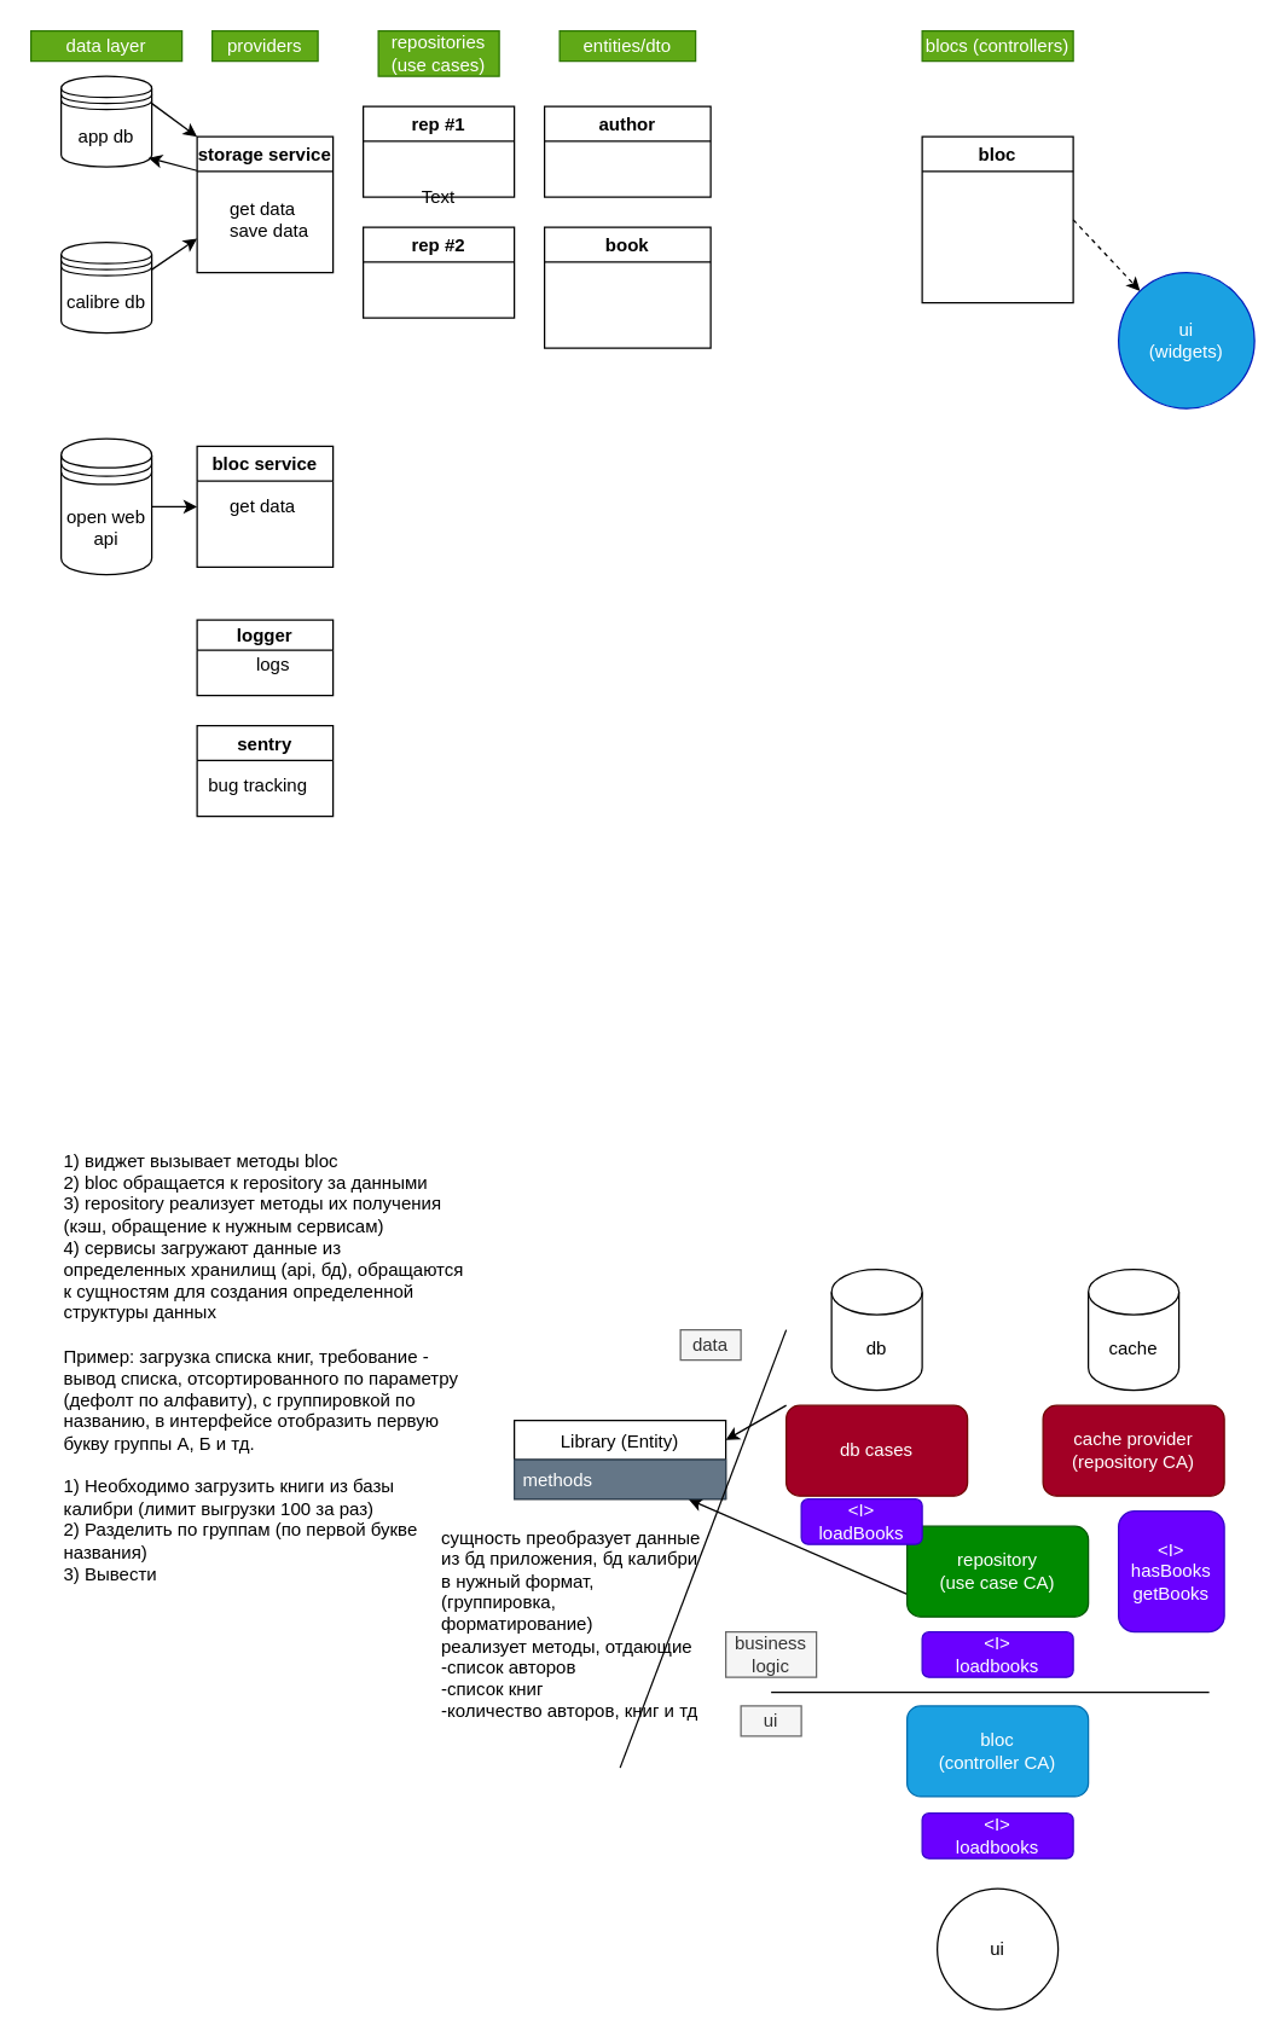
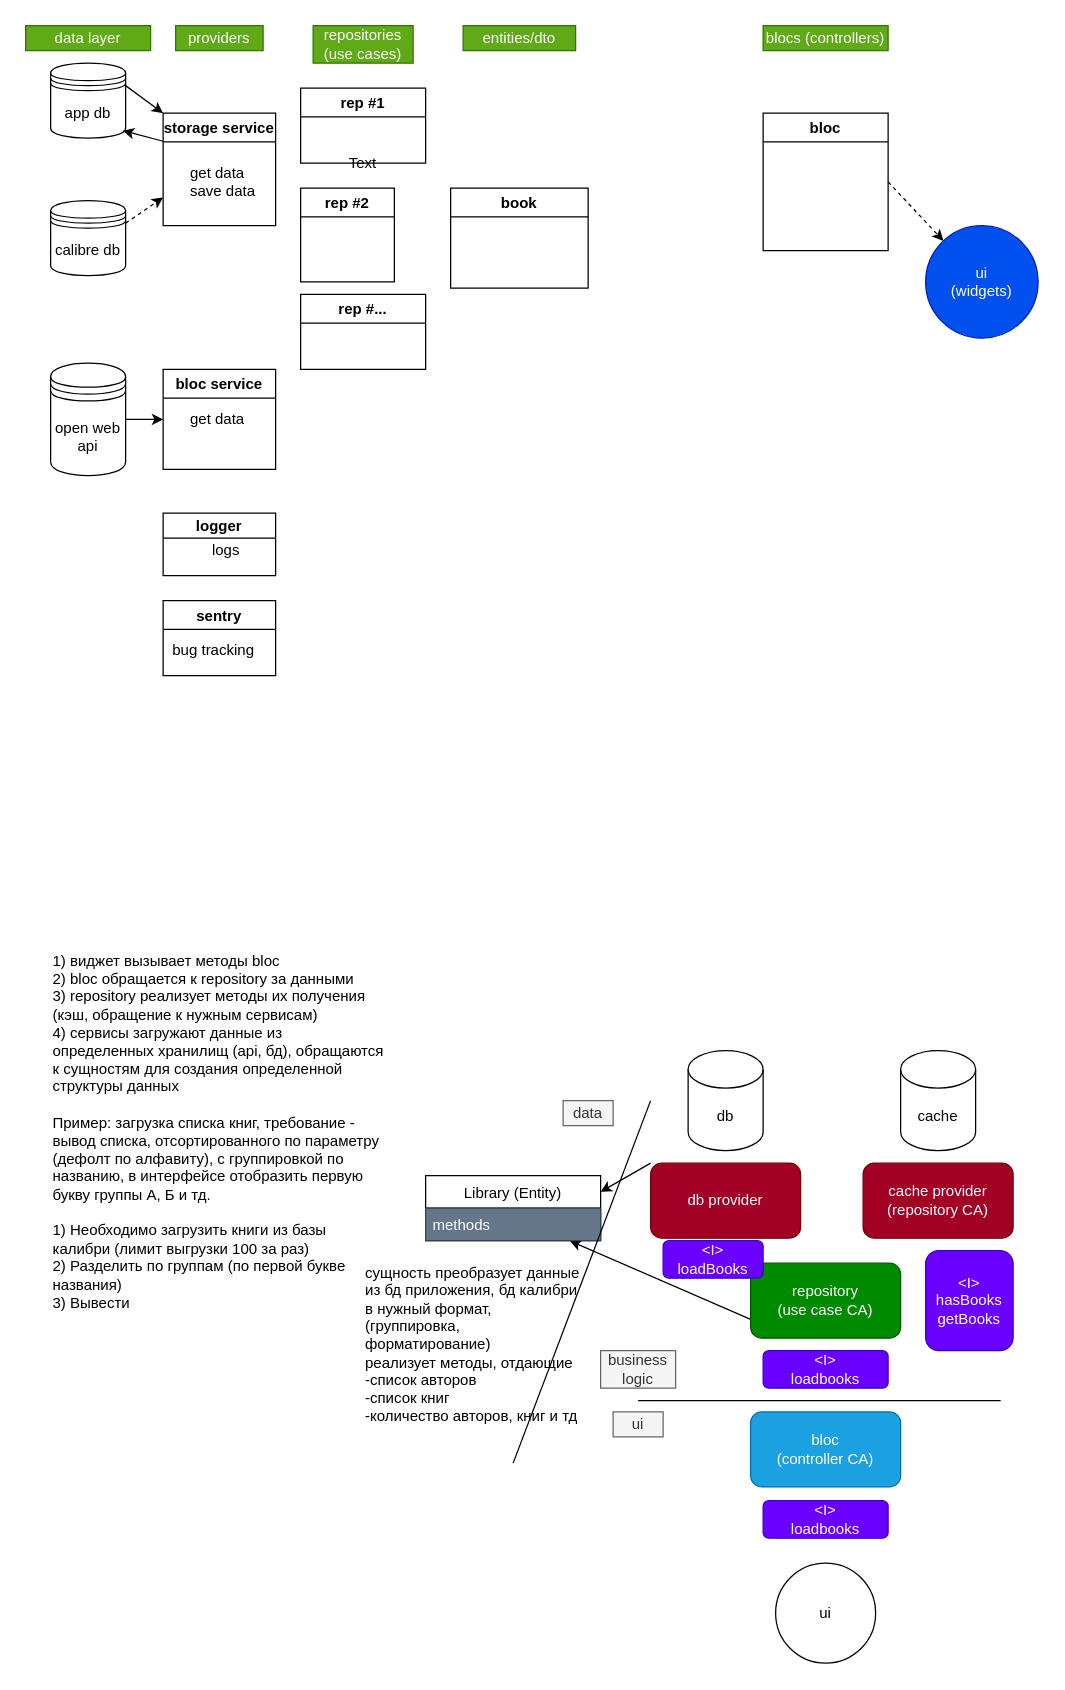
  <mxCell id="0" />
  <mxCell id="1" parent="0" />
  <mxCell id="2" style="edgeStyle=none;rounded=0;orthogonalLoop=1;jettySize=auto;html=1;exitX=1;exitY=0.3;exitDx=0;exitDy=0;entryX=0;entryY=0;entryDx=0;entryDy=0;" edge="1" parent="1" source="3" target="7"><mxGeometry relative="1" as="geometry" /></mxCell>
  <mxCell id="3" value="app db" style="shape=datastore;whiteSpace=wrap;html=1;" vertex="1" parent="1"><mxGeometry x="40" y="50" width="60" height="60" as="geometry" /></mxCell>
- <mxCell id="4" style="edgeStyle=none;rounded=0;orthogonalLoop=1;jettySize=auto;html=1;exitX=1;exitY=0.3;exitDx=0;exitDy=0;entryX=0;entryY=0.75;entryDx=0;entryDy=0;" edge="1" parent="1" source="5" target="7"><mxGeometry relative="1" as="geometry" /></mxCell>
+ <mxCell id="4" style="edgeStyle=none;rounded=0;orthogonalLoop=1;jettySize=auto;html=1;exitX=1;exitY=0.3;exitDx=0;exitDy=0;entryX=0;entryY=0.75;entryDx=0;entryDy=0;dashed=1;" edge="1" parent="1" source="5" target="7"><mxGeometry relative="1" as="geometry" /></mxCell>
  <mxCell id="5" value="calibre db&lt;br&gt;" style="shape=datastore;whiteSpace=wrap;html=1;" vertex="1" parent="1"><mxGeometry x="40" y="160" width="60" height="60" as="geometry" /></mxCell>
  <mxCell id="6" style="edgeStyle=none;rounded=0;orthogonalLoop=1;jettySize=auto;html=1;exitX=0;exitY=0.25;exitDx=0;exitDy=0;entryX=0.964;entryY=0.9;entryDx=0;entryDy=0;entryPerimeter=0;" edge="1" parent="1" source="7" target="3"><mxGeometry relative="1" as="geometry" /></mxCell>
  <mxCell id="7" value="storage service" style="swimlane;" vertex="1" parent="1"><mxGeometry x="130" y="90" width="90" height="90" as="geometry" /></mxCell>
  <mxCell id="8" value="get data&lt;br&gt;save data" style="text;html=1;align=left;verticalAlign=middle;resizable=0;points=[];autosize=1;" vertex="1" parent="7"><mxGeometry x="20" y="40" width="70" height="30" as="geometry" /></mxCell>
  <mxCell id="9" value="" style="edgeStyle=none;rounded=0;orthogonalLoop=1;jettySize=auto;html=1;" edge="1" parent="1" source="10"><mxGeometry relative="1" as="geometry"><mxPoint x="130" y="335" as="targetPoint" /></mxGeometry></mxCell>
  <mxCell id="10" value="open web&lt;br&gt;api" style="shape=datastore;whiteSpace=wrap;html=1;" vertex="1" parent="1"><mxGeometry x="40" y="290" width="60" height="90" as="geometry" /></mxCell>
  <mxCell id="11" value="bloc service" style="swimlane;" vertex="1" parent="1"><mxGeometry x="130" y="295" width="90" height="80" as="geometry" /></mxCell>
  <mxCell id="12" value="get data" style="text;html=1;align=left;verticalAlign=middle;resizable=0;points=[];autosize=1;" vertex="1" parent="11"><mxGeometry x="20" y="30" width="60" height="20" as="geometry" /></mxCell>
  <mxCell id="13" value="logger" style="swimlane;startSize=20;" vertex="1" parent="1"><mxGeometry x="130" y="410" width="90" height="50" as="geometry" /></mxCell>
  <mxCell id="14" value="sentry" style="swimlane;" vertex="1" parent="1"><mxGeometry x="130" y="480" width="90" height="60" as="geometry" /></mxCell>
  <mxCell id="15" value="bug tracking" style="text;html=1;align=center;verticalAlign=middle;resizable=0;points=[];autosize=1;" vertex="1" parent="1"><mxGeometry x="130" y="510" width="80" height="20" as="geometry" /></mxCell>
  <mxCell id="16" value="logs" style="text;html=1;align=center;verticalAlign=middle;resizable=0;points=[];autosize=1;" vertex="1" parent="1"><mxGeometry x="160" y="430" width="40" height="20" as="geometry" /></mxCell>
  <mxCell id="17" value="data layer" style="text;html=1;strokeColor=#2D7600;fillColor=#60a917;align=center;verticalAlign=middle;whiteSpace=wrap;rounded=0;fontColor=#ffffff;" vertex="1" parent="1"><mxGeometry x="20" width="100" height="20" as="geometry" y="20" /></mxCell>
  <mxCell id="18" value="providers" style="text;html=1;strokeColor=#2D7600;fillColor=#60a917;align=center;verticalAlign=middle;whiteSpace=wrap;rounded=0;fontColor=#ffffff;" vertex="1" parent="1"><mxGeometry x="140" width="70" height="20" as="geometry" y="20" /></mxCell>
  <mxCell id="19" style="edgeStyle=none;rounded=0;orthogonalLoop=1;jettySize=auto;html=1;exitX=1;exitY=0.5;exitDx=0;exitDy=0;dashed=1;" edge="1" parent="1" source="30" target="20"><mxGeometry relative="1" as="geometry"><mxPoint x="710" y="180" as="targetPoint" /></mxGeometry></mxCell>
- <mxCell id="20" value="ui&lt;br&gt;(widgets)" style="ellipse;whiteSpace=wrap;html=1;aspect=fixed;fillColor=#1ba1e2;strokeColor=#001DBC;fontColor=#ffffff;" vertex="1" parent="1"><mxGeometry x="740" y="180" width="90" height="90" as="geometry" /></mxCell>
+ <mxCell id="20" value="ui&lt;br&gt;(widgets)" style="ellipse;whiteSpace=wrap;html=1;aspect=fixed;fillColor=#0050ef;strokeColor=#001DBC;fontColor=#ffffff;" vertex="1" parent="1"><mxGeometry x="740" y="180" width="90" height="90" as="geometry" /></mxCell>
  <mxCell id="21" value="rep #1" style="swimlane;" vertex="1" parent="1"><mxGeometry x="240" y="70" width="100" height="60" as="geometry" /></mxCell>
- <mxCell id="22" value="rep #2" style="swimlane;" vertex="1" parent="1"><mxGeometry x="240" y="150" width="100" height="60" as="geometry" /></mxCell>
+ <mxCell id="22" value="rep #2" style="swimlane;" vertex="1" parent="1"><mxGeometry x="240" y="150" width="75" height="75" as="geometry" /></mxCell>
+ <mxCell id="23" value="rep #..." style="swimlane;" vertex="1" parent="1"><mxGeometry x="240" y="235" width="100" height="60" as="geometry" /></mxCell>
  <mxCell id="24" value="Text" style="text;html=1;strokeColor=none;fillColor=none;align=center;verticalAlign=middle;whiteSpace=wrap;rounded=0;" vertex="1" parent="1"><mxGeometry x="270" y="120" width="40" height="20" as="geometry" /></mxCell>
  <mxCell id="25" value="repositories (use cases)" style="text;html=1;strokeColor=#2D7600;fillColor=#60a917;align=center;verticalAlign=middle;whiteSpace=wrap;rounded=0;fontColor=#ffffff;" vertex="1" parent="1"><mxGeometry x="250" width="80" height="30" as="geometry" y="20" /></mxCell>
- <mxCell id="26" value="author" style="swimlane;" vertex="1" parent="1"><mxGeometry x="360" y="70" width="110" height="60" as="geometry" /></mxCell>
  <mxCell id="27" value="entities/dto" style="text;html=1;strokeColor=#2D7600;fillColor=#60a917;align=center;verticalAlign=middle;whiteSpace=wrap;rounded=0;fontColor=#ffffff;" vertex="1" parent="1"><mxGeometry x="370" width="90" height="20" as="geometry" y="20" /></mxCell>
  <mxCell id="28" value="book" style="swimlane;" vertex="1" parent="1"><mxGeometry x="360" y="150" width="110" height="80" as="geometry" /></mxCell>
  <mxCell id="29" value="blocs (controllers)" style="text;html=1;strokeColor=#2D7600;fillColor=#60a917;align=center;verticalAlign=middle;whiteSpace=wrap;rounded=0;fontColor=#ffffff;" vertex="1" parent="1"><mxGeometry x="610" width="100" height="20" as="geometry" y="20" /></mxCell>
  <mxCell id="30" value="bloc" style="swimlane;" vertex="1" parent="1"><mxGeometry x="610" y="90" width="100" height="110" as="geometry" /></mxCell>
  <mxCell id="31" style="edgeStyle=none;rounded=0;orthogonalLoop=1;jettySize=auto;html=1;exitX=0;exitY=0;exitDx=0;exitDy=0;" edge="1" parent="1" source="20" target="20"><mxGeometry relative="1" as="geometry" /></mxCell>
  <mxCell id="32" value="1) виджет вызывает методы bloc&lt;br&gt;2) bloc обращается к repository за данными&lt;br&gt;3) repository реализует методы их получения (кэш, обращение к нужным сервисам)&lt;br&gt;4) сервисы загружают данные из определенных хранилищ (api, бд), обращаются к сущностям для создания определенной структуры данных&lt;br&gt;&lt;br&gt;Пример: загрузка списка книг, требование - вывод списка, отсортированного по параметру (дефолт по алфавиту), с группировкой по&amp;nbsp; названию, в интерфейсе отобразить первую букву группы А, Б и тд.&lt;br&gt;&lt;br&gt;1) Необходимо загрузить книги из базы калибри (лимит выгрузки 100 за раз)&lt;br&gt;2) Разделить по группам (по первой букве названия)&lt;br&gt;3) Вывести&lt;br&gt;" style="text;html=1;strokeColor=none;fillColor=none;align=left;verticalAlign=middle;whiteSpace=wrap;rounded=0;" vertex="1" parent="1"><mxGeometry x="40" y="580" width="270" height="650" as="geometry" /></mxCell>
  <mxCell id="33" value="ui" style="ellipse;whiteSpace=wrap;html=1;aspect=fixed;" vertex="1" parent="1"><mxGeometry x="620" y="1250" width="80" height="80" as="geometry" /></mxCell>
  <mxCell id="34" value="bloc&lt;br&gt;(controller CA)" style="rounded=1;whiteSpace=wrap;html=1;fillColor=#1ba1e2;strokeColor=#006EAF;fontColor=#ffffff;" vertex="1" parent="1"><mxGeometry x="600" y="1129" width="120" height="60" as="geometry" /></mxCell>
  <mxCell id="35" value="&amp;lt;I&amp;gt;&lt;br&gt;loadbooks" style="rounded=1;whiteSpace=wrap;html=1;fillColor=#6a00ff;strokeColor=#3700CC;fontColor=#ffffff;" vertex="1" parent="1"><mxGeometry x="610" y="1200" width="100" height="30" as="geometry" /></mxCell>
  <mxCell id="36" value="&amp;lt;I&amp;gt;&lt;br&gt;loadbooks" style="rounded=1;whiteSpace=wrap;html=1;fillColor=#6a00ff;strokeColor=#3700CC;fontColor=#ffffff;" vertex="1" parent="1"><mxGeometry x="610" y="1080" width="100" height="30" as="geometry" /></mxCell>
  <mxCell id="37" style="edgeStyle=none;rounded=0;orthogonalLoop=1;jettySize=auto;html=1;exitX=0;exitY=0.75;exitDx=0;exitDy=0;entryX=0.825;entryY=1.008;entryDx=0;entryDy=0;entryPerimeter=0;" edge="1" parent="1" source="38" target="50"><mxGeometry relative="1" as="geometry" /></mxCell>
  <mxCell id="38" value="repository&lt;br&gt;(use case CA)" style="rounded=1;whiteSpace=wrap;html=1;fillColor=#008a00;strokeColor=#005700;fontColor=#ffffff;" vertex="1" parent="1"><mxGeometry x="600" y="1010" width="120" height="60" as="geometry" /></mxCell>
  <mxCell id="39" style="edgeStyle=none;rounded=0;orthogonalLoop=1;jettySize=auto;html=1;exitX=0;exitY=0;exitDx=0;exitDy=0;entryX=1;entryY=0.25;entryDx=0;entryDy=0;" edge="1" parent="1" source="40" target="49"><mxGeometry relative="1" as="geometry" /></mxCell>
- <mxCell id="40" value="db cases" style="rounded=1;whiteSpace=wrap;html=1;fillColor=#a20025;strokeColor=#6F0000;fontColor=#ffffff;" vertex="1" parent="1"><mxGeometry x="520" y="930" width="120" height="60" as="geometry" /></mxCell>
+ <mxCell id="40" value="db provider" style="rounded=1;whiteSpace=wrap;html=1;fillColor=#a20025;strokeColor=#6F0000;fontColor=#ffffff;" vertex="1" parent="1"><mxGeometry x="520" y="930" width="120" height="60" as="geometry" /></mxCell>
  <mxCell id="41" value="cache provider&lt;br&gt;(repository CA)" style="rounded=1;whiteSpace=wrap;html=1;fillColor=#a20025;strokeColor=#6F0000;fontColor=#ffffff;" vertex="1" parent="1"><mxGeometry x="690" y="930" width="120" height="60" as="geometry" /></mxCell>
  <mxCell id="42" value="db" style="shape=cylinder3;whiteSpace=wrap;html=1;boundedLbl=1;backgroundOutline=1;size=15;" vertex="1" parent="1"><mxGeometry x="550" y="840" width="60" height="80" as="geometry" /></mxCell>
  <mxCell id="43" value="cache" style="shape=cylinder3;whiteSpace=wrap;html=1;boundedLbl=1;backgroundOutline=1;size=15;" vertex="1" parent="1"><mxGeometry x="720" y="840" width="60" height="80" as="geometry" /></mxCell>
  <mxCell id="44" value="&amp;lt;I&amp;gt;&lt;br&gt;hasBooks&lt;br&gt;getBooks" style="rounded=1;whiteSpace=wrap;html=1;fillColor=#6a00ff;strokeColor=#3700CC;fontColor=#ffffff;" vertex="1" parent="1"><mxGeometry x="740" y="1000" width="70" height="80" as="geometry" /></mxCell>
  <mxCell id="45" value="&amp;lt;I&amp;gt;&lt;br&gt;loadBooks" style="rounded=1;whiteSpace=wrap;html=1;fillColor=#6a00ff;strokeColor=#3700CC;fontColor=#ffffff;" vertex="1" parent="1"><mxGeometry x="530" y="992" width="80" height="30" as="geometry" /></mxCell>
  <mxCell id="46" value="" style="endArrow=none;html=1;" edge="1" parent="1"><mxGeometry width="50" height="50" relative="1" as="geometry"><mxPoint x="510" y="1120" as="sourcePoint" /><mxPoint x="800" y="1120" as="targetPoint" /></mxGeometry></mxCell>
  <mxCell id="47" value="ui" style="text;html=1;strokeColor=#666666;fillColor=#f5f5f5;align=center;verticalAlign=middle;whiteSpace=wrap;rounded=0;fontColor=#333333;" vertex="1" parent="1"><mxGeometry x="490" y="1129" width="40" height="20" as="geometry" /></mxCell>
  <mxCell id="48" value="business&lt;br&gt;logic" style="text;html=1;strokeColor=#666666;fillColor=#f5f5f5;align=center;verticalAlign=middle;whiteSpace=wrap;rounded=0;fontColor=#333333;" vertex="1" parent="1"><mxGeometry x="480" y="1080" width="60" height="30" as="geometry" /></mxCell>
  <mxCell id="49" value="Library (Entity)" style="swimlane;fontStyle=0;childLayout=stackLayout;horizontal=1;startSize=26;horizontalStack=0;resizeParent=1;resizeParentMax=0;resizeLast=0;collapsible=1;marginBottom=0;" vertex="1" parent="1"><mxGeometry x="340" y="940" width="140" height="52" as="geometry" /></mxCell>
  <mxCell id="50" value="methods" style="text;strokeColor=#314354;fillColor=#647687;align=left;verticalAlign=top;spacingLeft=4;spacingRight=4;overflow=hidden;rotatable=0;points=[[0,0.5],[1,0.5]];portConstraint=eastwest;fontColor=#ffffff;" vertex="1" parent="49"><mxGeometry y="26" width="140" height="26" as="geometry" /></mxCell>
  <mxCell id="51" value="сущность преобразует данные из бд приложения, бд калибри в нужный формат, (группировка, форматирование)&lt;br&gt;реализует методы, отдающие&lt;br&gt;-список авторов&lt;br&gt;-список книг&lt;br&gt;-количество авторов, книг и тд" style="text;html=1;strokeColor=none;fillColor=none;align=left;verticalAlign=middle;whiteSpace=wrap;rounded=0;" vertex="1" parent="1"><mxGeometry x="290" y="1010" width="180" height="130" as="geometry" /></mxCell>
  <mxCell id="52" value="" style="endArrow=none;html=1;" edge="1" parent="1"><mxGeometry width="50" height="50" relative="1" as="geometry"><mxPoint x="410" y="1170" as="sourcePoint" /><mxPoint x="520" y="880" as="targetPoint" /></mxGeometry></mxCell>
  <mxCell id="53" value="data" style="text;html=1;strokeColor=#666666;fillColor=#f5f5f5;align=center;verticalAlign=middle;whiteSpace=wrap;rounded=0;fontColor=#333333;" vertex="1" parent="1"><mxGeometry x="450" y="880" width="40" height="20" as="geometry" /></mxCell>
